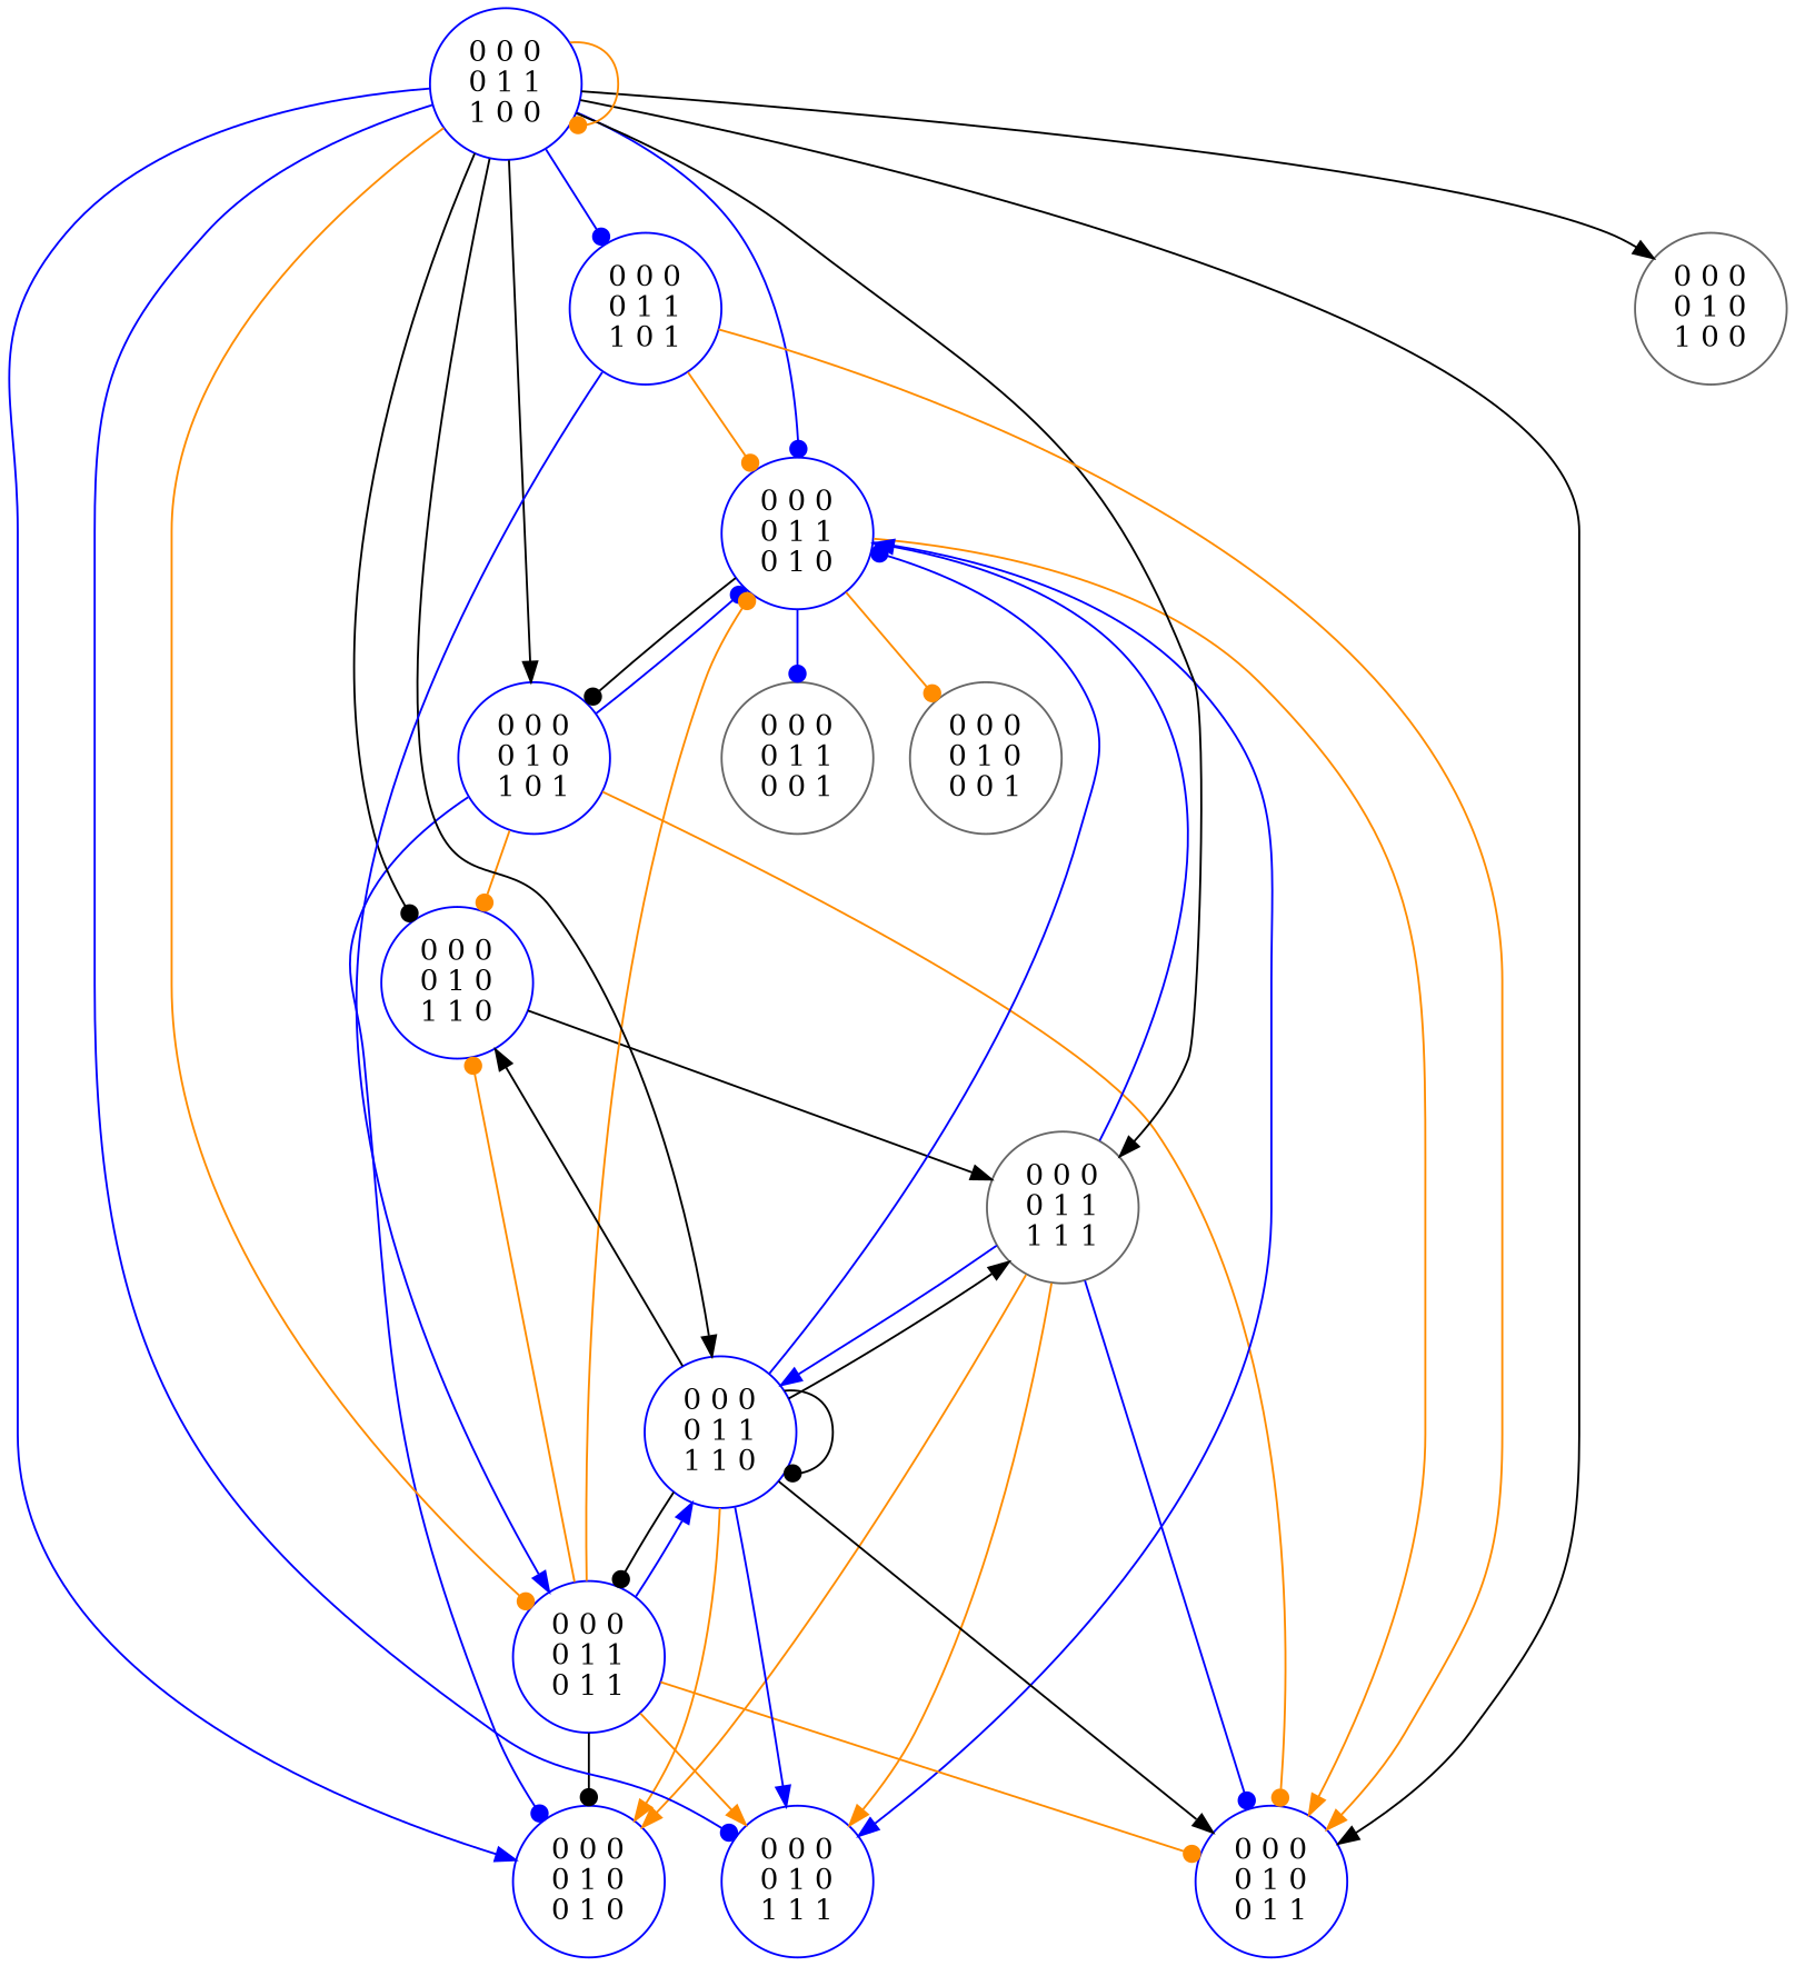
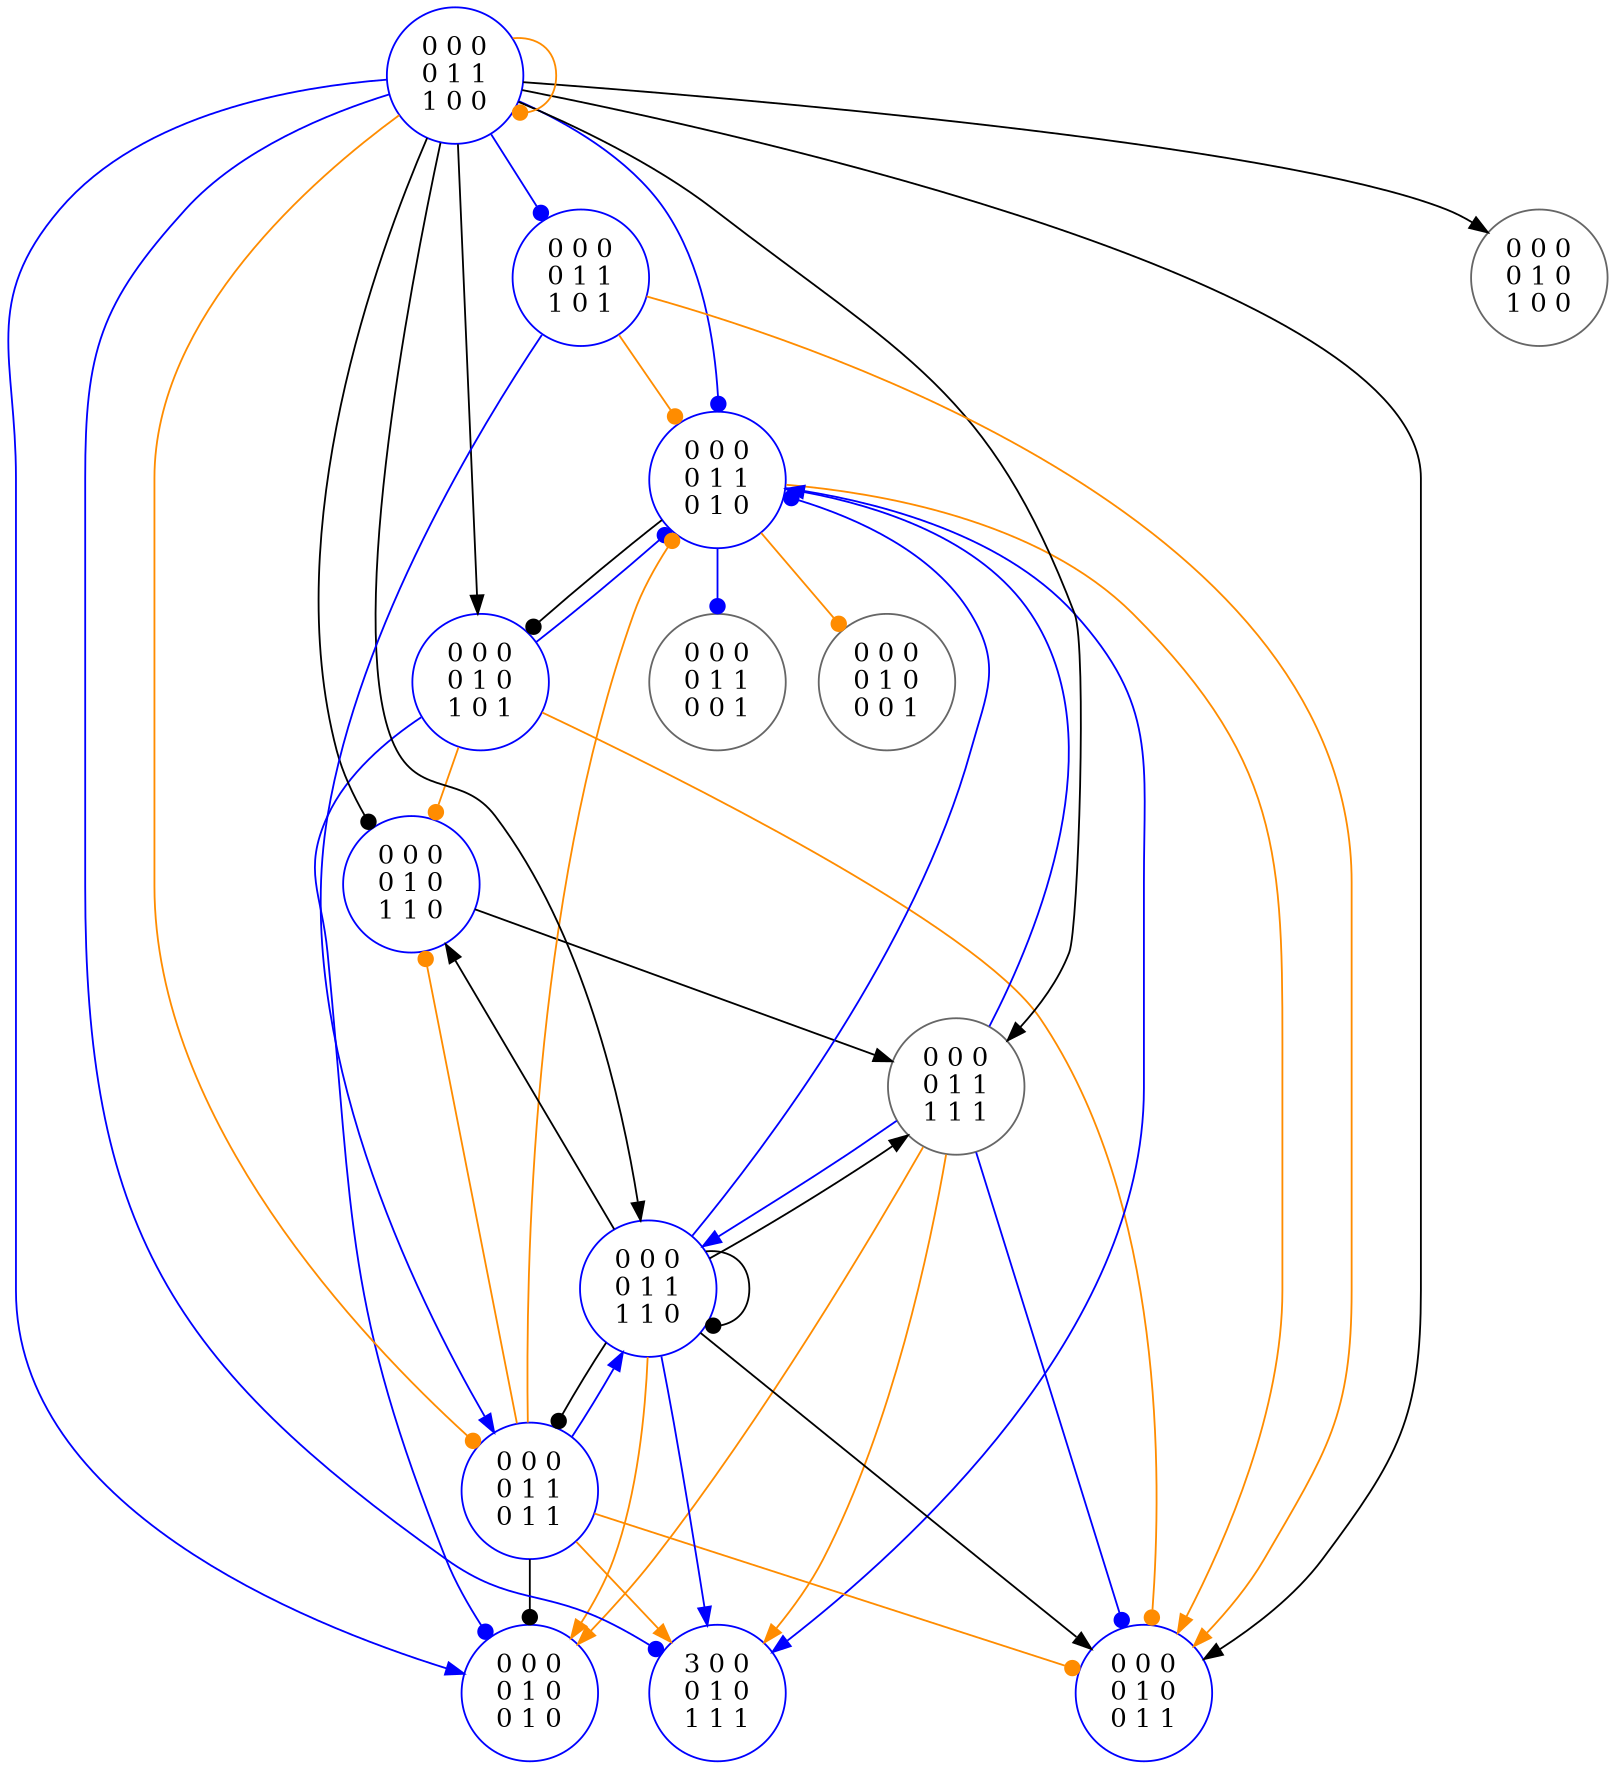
  digraph {
    node [color=blue]
    edge [arrowhead=dot color=blue]
    n1 [color=gray40 label="0 0 0\n0 1 0\n0 0 1"]
    n2 [label="0 0 0\n0 1 0\n0 1 0"]
    n3 [label="0 0 0\n0 1 0\n0 1 1"]
    n4 [color=gray40 label="0 0 0\n0 1 0\n1 0 0"]
    n5 [label="0 0 0\n0 1 0\n1 0 1"]
    n6 [label="0 0 0\n0 1 1\n0 1 0"]
    n7 [label="0 0 0\n0 1 0\n1 1 0"]
-   n8 [label="0 0 0\n0 1 0\n1 1 1"]
+   n8 [label="3 0 0\n0 1 0\n1 1 1"]
    n9 [color=gray40 label="0 0 0\n0 1 1\n0 0 1"]
    n10 [color=gray40 label="0 0 0\n0 1 1\n1 1 1"]
    n11 [label="0 0 0\n0 1 1\n0 1 1"]
    n12 [label="0 0 0\n0 1 1\n1 1 0"]
    n13 [label="0 0 0\n0 1 1\n1 0 0"]
    n14 [label="0 0 0\n0 1 1\n1 0 1"]
    n5 -> n2
    n5 -> n3 [color=darkorange]
    n5 -> n6
    n5 -> n7 [color=darkorange]
    n6 -> n1 [color=darkorange]
    n6 -> n3 [arrowhead=normal color=darkorange]
    n6 -> n5 [color=black]
    n6 -> n8 [arrowhead=normal]
    n6 -> n9
    n7 -> n10 [arrowhead=normal color=black]
    n10 -> n2 [arrowhead=normal color=darkorange]
    n10 -> n3
    n10 -> n6 [arrowhead=normal]
    n10 -> n8 [arrowhead=normal color=darkorange]
    n10 -> n12 [arrowhead=normal]
    n11 -> n2 [color=black]
    n11 -> n3 [color=darkorange]
    n11 -> n6 [color=darkorange]
    n11 -> n7 [color=darkorange]
    n11 -> n8 [arrowhead=normal color=darkorange]
    n11 -> n12 [arrowhead=normal]
    n12 -> n2 [arrowhead=normal color=darkorange]
    n12 -> n3 [arrowhead=normal color=black]
    n12 -> n6
    n12 -> n7 [arrowhead=normal color=black]
    n12 -> n8 [arrowhead=normal]
    n12 -> n10 [arrowhead=normal color=black]
    n12 -> n11 [color=black]
    n12 -> n12 [color=black]
    n13 -> n2 [arrowhead=normal]
    n13 -> n3 [arrowhead=normal color=black]
    n13 -> n4 [arrowhead=normal color=black]
    n13 -> n5 [arrowhead=normal color=black]
    n13 -> n6
    n13 -> n7 [color=black]
    n13 -> n8
    n13 -> n10 [arrowhead=normal color=black]
    n13 -> n11 [color=darkorange]
    n13 -> n12 [arrowhead=normal color=black]
    n13 -> n13 [color=darkorange]
    n13 -> n14
    n14 -> n3 [arrowhead=normal color=darkorange]
    n14 -> n6 [color=darkorange]
    n14 -> n11 [arrowhead=normal]
  }
